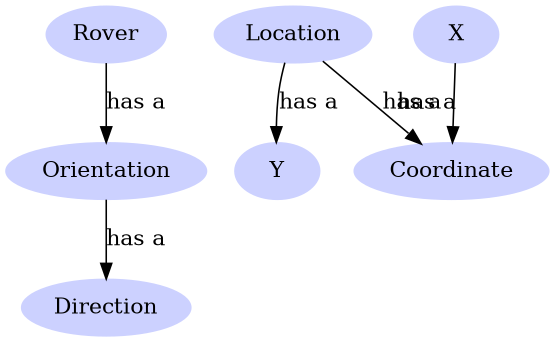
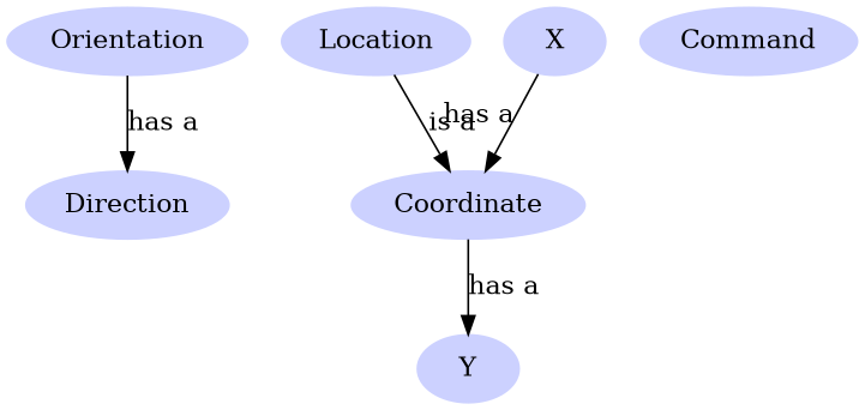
  digraph {
    node [color="0.650 0.200 1.000" style=filled]
-   Rover
    Orientation
    Location
    Coordinate
    Direction
+   Command
    Y
    X
-   Rover -> Orientation [label="has a"]
    Orientation -> Direction [label="has a"]
-   Location -> Coordinate [label="has a"]
-   Location -> Y [label="has a"]
+   Location -> Coordinate [label="is a"]
+   Coordinate -> Y [label="has a"]
    X -> Coordinate [headlabel="has a" labelangle=35 labeldistance=3.0]
  }
